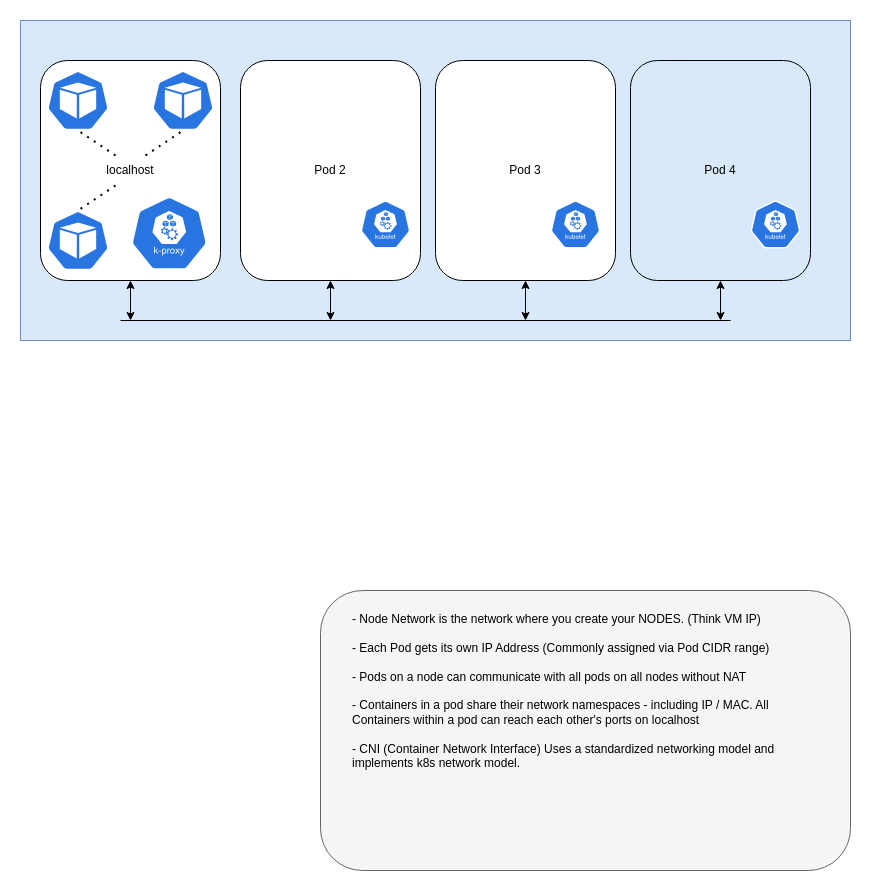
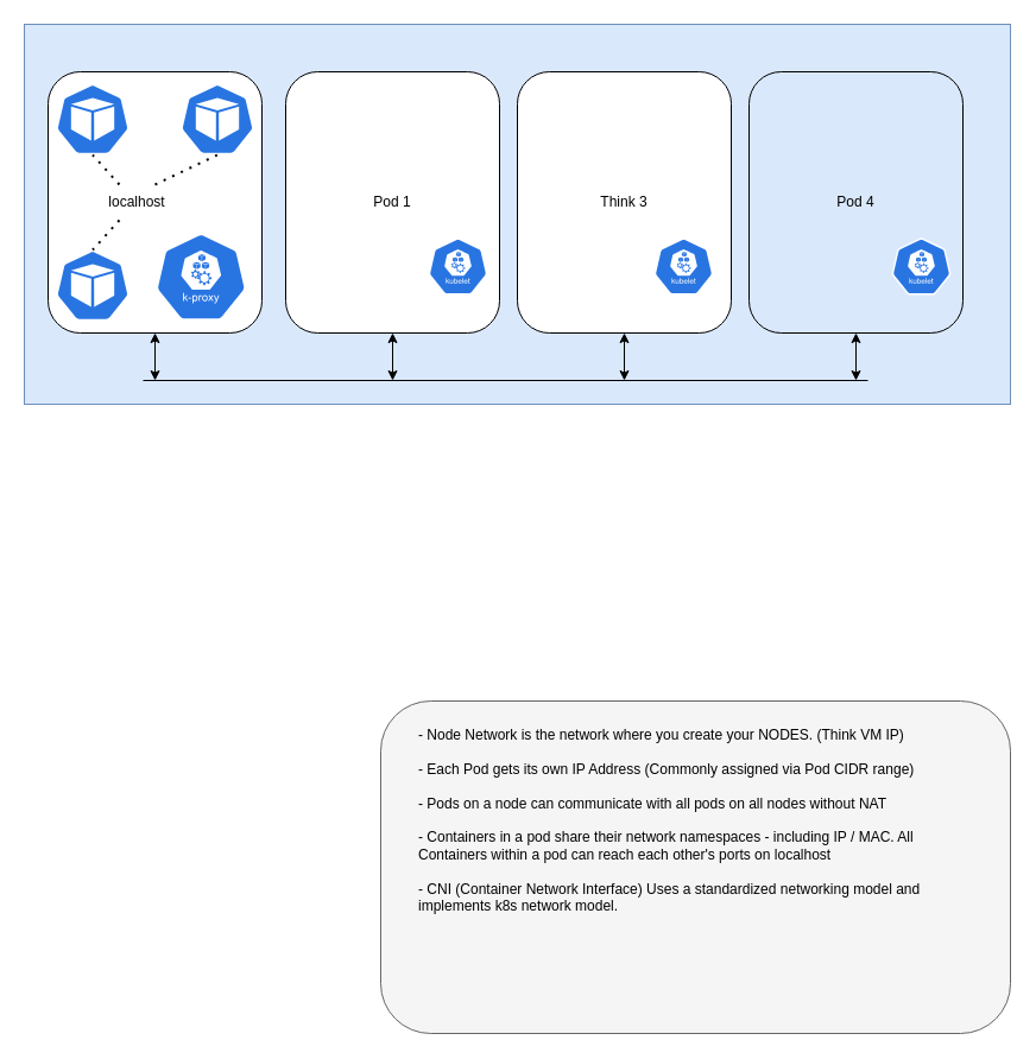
  <mxCell id="0" />
  <mxCell id="1" parent="0" />
  <mxCell id="2" value="" style="rounded=0;whiteSpace=wrap;html=1;fillColor=#dae8fc;strokeColor=#6c8ebf;" vertex="1" parent="1"><mxGeometry x="20" y="20" width="830" height="320" as="geometry" /></mxCell>
  <mxCell id="3" value="" style="rounded=1;whiteSpace=wrap;html=1;" vertex="1" parent="1"><mxGeometry x="40" y="60" width="180" height="220" as="geometry" /></mxCell>
- <mxCell id="4" value="Pod 2" style="rounded=1;whiteSpace=wrap;html=1;" vertex="1" parent="1"><mxGeometry x="240" y="60" width="180" height="220" as="geometry" /></mxCell>
- <mxCell id="5" value="Pod 3" style="rounded=1;whiteSpace=wrap;html=1;" vertex="1" parent="1"><mxGeometry x="435" y="60" width="180" height="220" as="geometry" /></mxCell>
+ <mxCell id="4" value="Pod 1" style="rounded=1;whiteSpace=wrap;html=1;" vertex="1" parent="1"><mxGeometry x="240" y="60" width="180" height="220" as="geometry" /></mxCell>
+ <mxCell id="5" value="Think 3" style="rounded=1;whiteSpace=wrap;html=1;" vertex="1" parent="1"><mxGeometry x="435" y="60" width="180" height="220" as="geometry" /></mxCell>
  <mxCell id="6" value="Pod 4" style="rounded=1;whiteSpace=wrap;html=1;fillColor=#dae8fc;" vertex="1" parent="1"><mxGeometry x="630" y="60" width="180" height="220" as="geometry" /></mxCell>
  <mxCell id="7" value="" style="sketch=0;html=1;dashed=0;whitespace=wrap;fillColor=#2875E2;strokeColor=#ffffff;points=[[0.005,0.63,0],[0.1,0.2,0],[0.9,0.2,0],[0.5,0,0],[0.995,0.63,0],[0.72,0.99,0],[0.5,1,0],[0.28,0.99,0]];shape=mxgraph.kubernetes.icon;prIcon=kubelet" vertex="1" parent="1"><mxGeometry x="360" y="200" width="50" height="48" as="geometry" /></mxCell>
  <mxCell id="8" value="" style="sketch=0;html=1;dashed=0;whitespace=wrap;fillColor=#2875E2;strokeColor=#ffffff;points=[[0.005,0.63,0],[0.1,0.2,0],[0.9,0.2,0],[0.5,0,0],[0.995,0.63,0],[0.72,0.99,0],[0.5,1,0],[0.28,0.99,0]];shape=mxgraph.kubernetes.icon;prIcon=pod" vertex="1" parent="1"><mxGeometry x="40" y="70" width="75" height="60" as="geometry" /></mxCell>
  <mxCell id="9" value="" style="sketch=0;html=1;dashed=0;whitespace=wrap;fillColor=#2875E2;strokeColor=#ffffff;points=[[0.005,0.63,0],[0.1,0.2,0],[0.9,0.2,0],[0.5,0,0],[0.995,0.63,0],[0.72,0.99,0],[0.5,1,0],[0.28,0.99,0]];shape=mxgraph.kubernetes.icon;prIcon=kubelet" vertex="1" parent="1"><mxGeometry x="550" y="200" width="50" height="48" as="geometry" /></mxCell>
  <mxCell id="10" value="" style="sketch=0;html=1;dashed=0;whitespace=wrap;fillColor=#2875E2;strokeColor=#ffffff;points=[[0.005,0.63,0],[0.1,0.2,0],[0.9,0.2,0],[0.5,0,0],[0.995,0.63,0],[0.72,0.99,0],[0.5,1,0],[0.28,0.99,0]];shape=mxgraph.kubernetes.icon;prIcon=kubelet" vertex="1" parent="1"><mxGeometry x="750" y="200" width="50" height="48" as="geometry" /></mxCell>
  <mxCell id="11" value="" style="endArrow=none;html=1;rounded=0;" edge="1" parent="1"><mxGeometry width="50" height="50" relative="1" as="geometry"><mxPoint x="120" y="320" as="sourcePoint" /><mxPoint x="730" y="320" as="targetPoint" /></mxGeometry></mxCell>
  <mxCell id="12" value="" style="endArrow=classic;startArrow=classic;html=1;rounded=0;entryX=0.5;entryY=1;entryDx=0;entryDy=0;" edge="1" parent="1" target="4"><mxGeometry width="50" height="50" relative="1" as="geometry"><mxPoint x="330" y="320" as="sourcePoint" /><mxPoint x="460" y="270" as="targetPoint" /></mxGeometry></mxCell>
  <mxCell id="13" value="" style="endArrow=classic;startArrow=classic;html=1;rounded=0;entryX=0.5;entryY=1;entryDx=0;entryDy=0;" edge="1" parent="1" target="3"><mxGeometry width="50" height="50" relative="1" as="geometry"><mxPoint x="130" y="320" as="sourcePoint" /><mxPoint x="460" y="270" as="targetPoint" /></mxGeometry></mxCell>
  <mxCell id="14" value="" style="endArrow=classic;startArrow=classic;html=1;rounded=0;entryX=0.5;entryY=1;entryDx=0;entryDy=0;" edge="1" parent="1" target="5"><mxGeometry width="50" height="50" relative="1" as="geometry"><mxPoint x="525" y="320" as="sourcePoint" /><mxPoint x="460" y="270" as="targetPoint" /></mxGeometry></mxCell>
  <mxCell id="15" value="" style="endArrow=classic;startArrow=classic;html=1;rounded=0;entryX=0.5;entryY=1;entryDx=0;entryDy=0;" edge="1" parent="1" target="6"><mxGeometry width="50" height="50" relative="1" as="geometry"><mxPoint x="720" y="320" as="sourcePoint" /><mxPoint x="460" y="270" as="targetPoint" /></mxGeometry></mxCell>
  <mxCell id="16" value="" style="sketch=0;html=1;dashed=0;whitespace=wrap;fillColor=#2875E2;strokeColor=#ffffff;points=[[0.005,0.63,0],[0.1,0.2,0],[0.9,0.2,0],[0.5,0,0],[0.995,0.63,0],[0.72,0.99,0],[0.5,1,0],[0.28,0.99,0]];shape=mxgraph.kubernetes.icon;prIcon=pod" vertex="1" parent="1"><mxGeometry x="145" y="70" width="75" height="60" as="geometry" /></mxCell>
  <mxCell id="17" value="" style="sketch=0;html=1;dashed=0;whitespace=wrap;fillColor=#2875E2;strokeColor=#ffffff;points=[[0.005,0.63,0],[0.1,0.2,0],[0.9,0.2,0],[0.5,0,0],[0.995,0.63,0],[0.72,0.99,0],[0.5,1,0],[0.28,0.99,0]];shape=mxgraph.kubernetes.icon;prIcon=pod" vertex="1" parent="1"><mxGeometry x="40" y="210" width="75" height="60" as="geometry" /></mxCell>
  <mxCell id="18" value="" style="endArrow=none;dashed=1;html=1;dashPattern=1 3;strokeWidth=2;rounded=0;entryX=0.5;entryY=1;entryDx=0;entryDy=0;entryPerimeter=0;exitX=0.25;exitY=0;exitDx=0;exitDy=0;" edge="1" parent="1" source="19" target="8"><mxGeometry width="50" height="50" relative="1" as="geometry"><mxPoint x="130" y="170" as="sourcePoint" /><mxPoint x="460" y="270" as="targetPoint" /></mxGeometry></mxCell>
- <mxCell id="19" value="localhost" style="text;html=1;strokeColor=none;fillColor=none;align=center;verticalAlign=middle;whiteSpace=wrap;rounded=0;" vertex="1" parent="1"><mxGeometry x="100" y="155" width="60" height="30" as="geometry" /></mxCell>
+ <mxCell id="19" value="localhost" style="text;html=1;strokeColor=none;fillColor=none;align=center;verticalAlign=middle;whiteSpace=wrap;rounded=0;" vertex="1" parent="1"><mxGeometry x="85" y="155" width="60" height="30" as="geometry" /></mxCell>
  <mxCell id="20" value="" style="endArrow=none;dashed=1;html=1;dashPattern=1 3;strokeWidth=2;rounded=0;entryX=0.5;entryY=1;entryDx=0;entryDy=0;entryPerimeter=0;exitX=0.75;exitY=0;exitDx=0;exitDy=0;" edge="1" parent="1" source="19" target="16"><mxGeometry width="50" height="50" relative="1" as="geometry"><mxPoint x="410" y="320" as="sourcePoint" /><mxPoint x="460" y="270" as="targetPoint" /></mxGeometry></mxCell>
  <mxCell id="21" value="" style="endArrow=none;dashed=1;html=1;dashPattern=1 3;strokeWidth=2;rounded=0;entryX=0.5;entryY=0;entryDx=0;entryDy=0;entryPerimeter=0;exitX=0.25;exitY=1;exitDx=0;exitDy=0;" edge="1" parent="1" source="19" target="17"><mxGeometry width="50" height="50" relative="1" as="geometry"><mxPoint x="410" y="320" as="sourcePoint" /><mxPoint x="460" y="270" as="targetPoint" /></mxGeometry></mxCell>
  <mxCell id="22" value="" style="sketch=0;html=1;dashed=0;whitespace=wrap;fillColor=#2875E2;strokeColor=#ffffff;points=[[0.005,0.63,0],[0.1,0.2,0],[0.9,0.2,0],[0.5,0,0],[0.995,0.63,0],[0.72,0.99,0],[0.5,1,0],[0.28,0.99,0]];shape=mxgraph.kubernetes.icon;prIcon=k_proxy" vertex="1" parent="1"><mxGeometry x="130" y="195.6" width="77.5" height="74.4" as="geometry" /></mxCell>
  <mxCell id="23" value="" style="rounded=1;whiteSpace=wrap;html=1;fillColor=#f5f5f5;strokeColor=#666666;fontColor=#333333;" vertex="1" parent="1"><mxGeometry x="320" y="590" width="530" height="280" as="geometry" /></mxCell>
  <mxCell id="24" value="- Node Network is the network where you create your NODES. (Think VM IP)&lt;br&gt;&lt;br&gt;- Each Pod gets its own IP Address (Commonly assigned via Pod CIDR range)&lt;br&gt;&lt;br&gt;- Pods on a node can communicate with all pods on all nodes without NAT&lt;br&gt;&lt;br&gt;- Containers in a pod share their network namespaces - including IP / MAC. All Containers within a pod can reach each other's ports on localhost&lt;br&gt;&lt;br&gt;- CNI (Container Network Interface) Uses a standardized networking model and implements k8s network model." style="text;html=1;strokeColor=none;fillColor=none;align=left;verticalAlign=top;whiteSpace=wrap;rounded=0;" vertex="1" parent="1"><mxGeometry x="350" y="605" width="470" height="250" as="geometry" /></mxCell>
